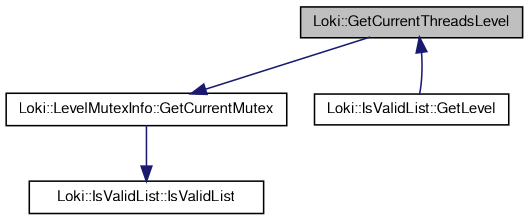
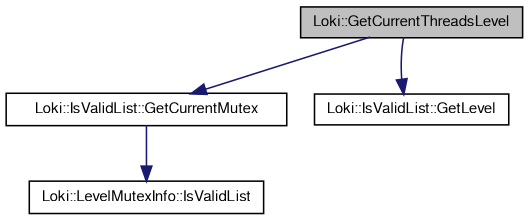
  digraph {
    rankdir=TB
    node [color=black fontname=FreeSans fontsize=10 shape=record]
    edge [color=midnightblue fontname=FreeSans fontsize=10 labelfontname=FreeSans labelfontsize=10 style=solid]
    n1 [fillcolor=grey75 fontcolor=black height=0.2 label="Loki::GetCurrentThreadsLevel" style=filled width=0.4]
-   n2 [height=0.2 label="Loki::LevelMutexInfo::GetCurrentMutex" width=0.4]
+   n2 [height=0.2 label="Loki::IsValidList::GetCurrentMutex" width=0.4]
    n3 [height=0.2 label="Loki::IsValidList::GetLevel" width=0.4]
-   n4 [height=0.2 label="Loki::IsValidList::IsValidList" width=0.4]
+   n4 [height=0.2 label="Loki::LevelMutexInfo::IsValidList" width=0.4]
    n1 -> n2
-   n3 -> n1
+   n1 -> n3
    n2 -> n4
  }
